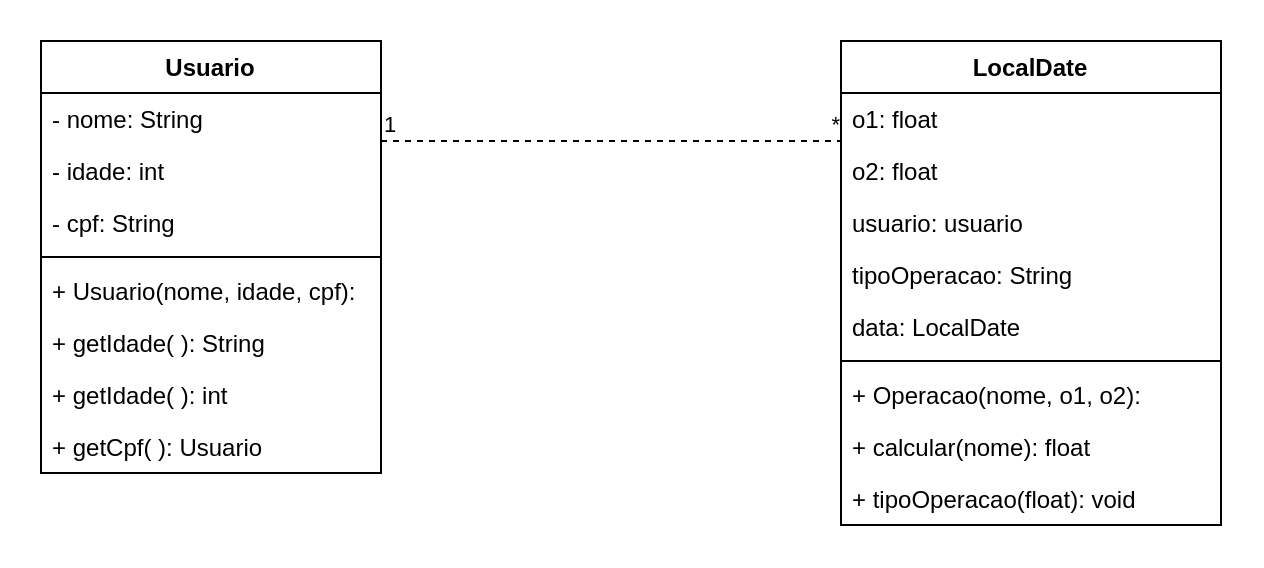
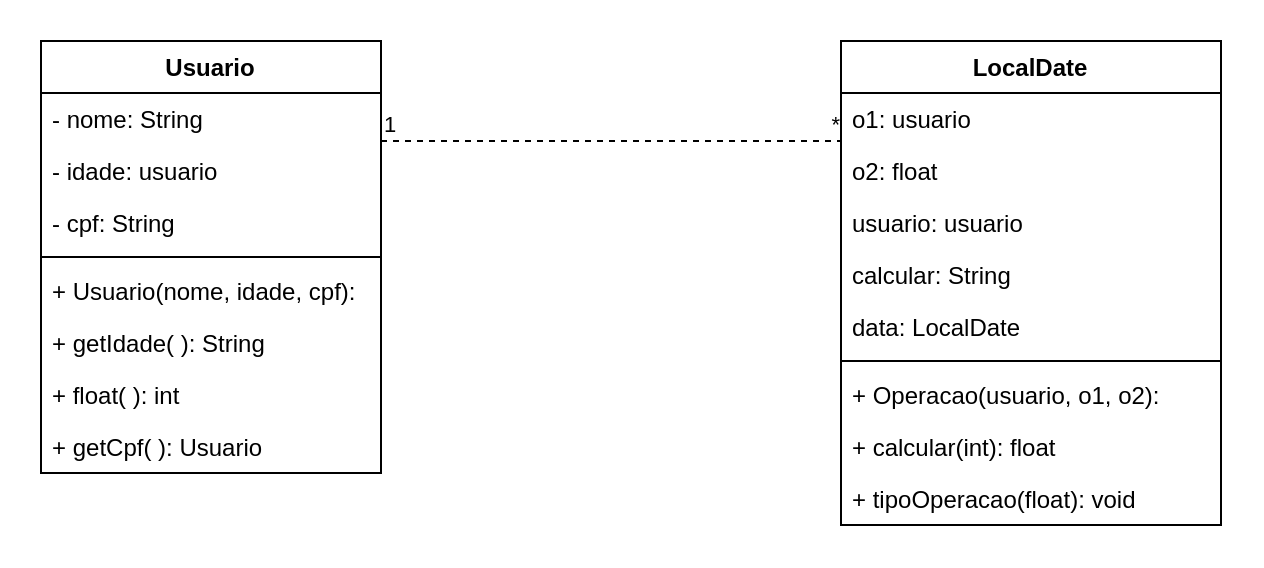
  <mxCell id="0" />
  <mxCell id="1" parent="0" />
  <mxCell id="2" value="Usuario" style="swimlane;fontStyle=1;align=center;verticalAlign=top;childLayout=stackLayout;horizontal=1;startSize=26;horizontalStack=0;resizeParent=1;resizeParentMax=0;resizeLast=0;collapsible=1;marginBottom=0;whiteSpace=wrap;html=1;" vertex="1" parent="1"><mxGeometry x="20" y="20" width="170" height="216" as="geometry" /></mxCell>
  <mxCell id="3" value="- nome: String" style="text;strokeColor=none;fillColor=none;align=left;verticalAlign=top;spacingLeft=4;spacingRight=4;overflow=hidden;rotatable=0;points=[[0,0.5],[1,0.5]];portConstraint=eastwest;whiteSpace=wrap;html=1;" vertex="1" parent="2"><mxGeometry y="26" width="170" height="26" as="geometry" /></mxCell>
- <mxCell id="4" value="- idade: int&lt;div&gt;&lt;br&gt;&lt;/div&gt;" style="text;strokeColor=none;fillColor=none;align=left;verticalAlign=top;spacingLeft=4;spacingRight=4;overflow=hidden;rotatable=0;points=[[0,0.5],[1,0.5]];portConstraint=eastwest;whiteSpace=wrap;html=1;" vertex="1" parent="2"><mxGeometry y="52" width="170" height="26" as="geometry" /></mxCell>
+ <mxCell id="4" value="- idade: usuario&lt;div&gt;&lt;br&gt;&lt;/div&gt;" style="text;strokeColor=none;fillColor=none;align=left;verticalAlign=top;spacingLeft=4;spacingRight=4;overflow=hidden;rotatable=0;points=[[0,0.5],[1,0.5]];portConstraint=eastwest;whiteSpace=wrap;html=1;" vertex="1" parent="2"><mxGeometry y="52" width="170" height="26" as="geometry" /></mxCell>
  <mxCell id="5" value="- cpf: String" style="text;strokeColor=none;fillColor=none;align=left;verticalAlign=top;spacingLeft=4;spacingRight=4;overflow=hidden;rotatable=0;points=[[0,0.5],[1,0.5]];portConstraint=eastwest;whiteSpace=wrap;html=1;" vertex="1" parent="2"><mxGeometry y="78" width="170" height="26" as="geometry" /></mxCell>
  <mxCell id="6" value="" style="line;strokeWidth=1;fillColor=none;align=left;verticalAlign=middle;spacingTop=-1;spacingLeft=3;spacingRight=3;rotatable=0;labelPosition=right;points=[];portConstraint=eastwest;strokeColor=inherit;" vertex="1" parent="2"><mxGeometry y="104" width="170" height="8" as="geometry" /></mxCell>
  <mxCell id="7" value="+ Usuario(nome, idade, cpf):&amp;nbsp;" style="text;strokeColor=none;fillColor=none;align=left;verticalAlign=top;spacingLeft=4;spacingRight=4;overflow=hidden;rotatable=0;points=[[0,0.5],[1,0.5]];portConstraint=eastwest;whiteSpace=wrap;html=1;" vertex="1" parent="2"><mxGeometry y="112" width="170" height="26" as="geometry" /></mxCell>
  <mxCell id="8" value="+ getIdade( ): String" style="text;strokeColor=none;fillColor=none;align=left;verticalAlign=top;spacingLeft=4;spacingRight=4;overflow=hidden;rotatable=0;points=[[0,0.5],[1,0.5]];portConstraint=eastwest;whiteSpace=wrap;html=1;" vertex="1" parent="2"><mxGeometry y="138" width="170" height="26" as="geometry" /></mxCell>
- <mxCell id="9" value="+ getIdade( ): int" style="text;strokeColor=none;fillColor=none;align=left;verticalAlign=top;spacingLeft=4;spacingRight=4;overflow=hidden;rotatable=0;points=[[0,0.5],[1,0.5]];portConstraint=eastwest;whiteSpace=wrap;html=1;" vertex="1" parent="2"><mxGeometry y="164" width="170" height="26" as="geometry" /></mxCell>
+ <mxCell id="9" value="+ float( ): int" style="text;strokeColor=none;fillColor=none;align=left;verticalAlign=top;spacingLeft=4;spacingRight=4;overflow=hidden;rotatable=0;points=[[0,0.5],[1,0.5]];portConstraint=eastwest;whiteSpace=wrap;html=1;" vertex="1" parent="2"><mxGeometry y="164" width="170" height="26" as="geometry" /></mxCell>
  <mxCell id="10" value="+ getCpf( ): Usuario" style="text;strokeColor=none;fillColor=none;align=left;verticalAlign=top;spacingLeft=4;spacingRight=4;overflow=hidden;rotatable=0;points=[[0,0.5],[1,0.5]];portConstraint=eastwest;whiteSpace=wrap;html=1;" vertex="1" parent="2"><mxGeometry y="190" width="170" height="26" as="geometry" /></mxCell>
  <mxCell id="11" value="LocalDate" style="swimlane;fontStyle=1;align=center;verticalAlign=top;childLayout=stackLayout;horizontal=1;startSize=26;horizontalStack=0;resizeParent=1;resizeParentMax=0;resizeLast=0;collapsible=1;marginBottom=0;whiteSpace=wrap;html=1;" vertex="1" parent="1"><mxGeometry x="420" y="20" width="190" height="242" as="geometry" /></mxCell>
- <mxCell id="12" value="o1: float" style="text;strokeColor=none;fillColor=none;align=left;verticalAlign=top;spacingLeft=4;spacingRight=4;overflow=hidden;rotatable=0;points=[[0,0.5],[1,0.5]];portConstraint=eastwest;whiteSpace=wrap;html=1;" vertex="1" parent="11"><mxGeometry y="26" width="190" height="26" as="geometry" /></mxCell>
+ <mxCell id="12" value="o1: usuario" style="text;strokeColor=none;fillColor=none;align=left;verticalAlign=top;spacingLeft=4;spacingRight=4;overflow=hidden;rotatable=0;points=[[0,0.5],[1,0.5]];portConstraint=eastwest;whiteSpace=wrap;html=1;" vertex="1" parent="11"><mxGeometry y="26" width="190" height="26" as="geometry" /></mxCell>
  <mxCell id="13" value="o2: float" style="text;strokeColor=none;fillColor=none;align=left;verticalAlign=top;spacingLeft=4;spacingRight=4;overflow=hidden;rotatable=0;points=[[0,0.5],[1,0.5]];portConstraint=eastwest;whiteSpace=wrap;html=1;" vertex="1" parent="11"><mxGeometry y="52" width="190" height="26" as="geometry" /></mxCell>
  <mxCell id="14" value="usuario: usuario" style="text;strokeColor=none;fillColor=none;align=left;verticalAlign=top;spacingLeft=4;spacingRight=4;overflow=hidden;rotatable=0;points=[[0,0.5],[1,0.5]];portConstraint=eastwest;whiteSpace=wrap;html=1;" vertex="1" parent="11"><mxGeometry y="78" width="190" height="26" as="geometry" /></mxCell>
- <mxCell id="15" value="tipoOperacao: String" style="text;strokeColor=none;fillColor=none;align=left;verticalAlign=top;spacingLeft=4;spacingRight=4;overflow=hidden;rotatable=0;points=[[0,0.5],[1,0.5]];portConstraint=eastwest;whiteSpace=wrap;html=1;" vertex="1" parent="11"><mxGeometry y="104" width="190" height="26" as="geometry" /></mxCell>
+ <mxCell id="15" value="calcular: String" style="text;strokeColor=none;fillColor=none;align=left;verticalAlign=top;spacingLeft=4;spacingRight=4;overflow=hidden;rotatable=0;points=[[0,0.5],[1,0.5]];portConstraint=eastwest;whiteSpace=wrap;html=1;" vertex="1" parent="11"><mxGeometry y="104" width="190" height="26" as="geometry" /></mxCell>
  <mxCell id="16" value="data: LocalDate" style="text;strokeColor=none;fillColor=none;align=left;verticalAlign=top;spacingLeft=4;spacingRight=4;overflow=hidden;rotatable=0;points=[[0,0.5],[1,0.5]];portConstraint=eastwest;whiteSpace=wrap;html=1;" vertex="1" parent="11"><mxGeometry y="130" width="190" height="26" as="geometry" /></mxCell>
  <mxCell id="17" value="" style="line;strokeWidth=1;fillColor=none;align=left;verticalAlign=middle;spacingTop=-1;spacingLeft=3;spacingRight=3;rotatable=0;labelPosition=right;points=[];portConstraint=eastwest;strokeColor=inherit;" vertex="1" parent="11"><mxGeometry y="156" width="190" height="8" as="geometry" /></mxCell>
- <mxCell id="18" value="+ Operacao(nome, o1, o2):" style="text;strokeColor=none;fillColor=none;align=left;verticalAlign=top;spacingLeft=4;spacingRight=4;overflow=hidden;rotatable=0;points=[[0,0.5],[1,0.5]];portConstraint=eastwest;whiteSpace=wrap;html=1;" vertex="1" parent="11"><mxGeometry y="164" width="190" height="26" as="geometry" /></mxCell>
- <mxCell id="19" value="+ calcular(nome): float" style="text;strokeColor=none;fillColor=none;align=left;verticalAlign=top;spacingLeft=4;spacingRight=4;overflow=hidden;rotatable=0;points=[[0,0.5],[1,0.5]];portConstraint=eastwest;whiteSpace=wrap;html=1;" vertex="1" parent="11"><mxGeometry y="190" width="190" height="26" as="geometry" /></mxCell>
+ <mxCell id="18" value="+ Operacao(usuario, o1, o2):" style="text;strokeColor=none;fillColor=none;align=left;verticalAlign=top;spacingLeft=4;spacingRight=4;overflow=hidden;rotatable=0;points=[[0,0.5],[1,0.5]];portConstraint=eastwest;whiteSpace=wrap;html=1;" vertex="1" parent="11"><mxGeometry y="164" width="190" height="26" as="geometry" /></mxCell>
+ <mxCell id="19" value="+ calcular(int): float" style="text;strokeColor=none;fillColor=none;align=left;verticalAlign=top;spacingLeft=4;spacingRight=4;overflow=hidden;rotatable=0;points=[[0,0.5],[1,0.5]];portConstraint=eastwest;whiteSpace=wrap;html=1;" vertex="1" parent="11"><mxGeometry y="190" width="190" height="26" as="geometry" /></mxCell>
  <mxCell id="20" value="+ tipoOperacao(float): void" style="text;strokeColor=none;fillColor=none;align=left;verticalAlign=top;spacingLeft=4;spacingRight=4;overflow=hidden;rotatable=0;points=[[0,0.5],[1,0.5]];portConstraint=eastwest;whiteSpace=wrap;html=1;" vertex="1" parent="11"><mxGeometry y="216" width="190" height="26" as="geometry" /></mxCell>
  <mxCell id="21" value="" style="endArrow=none;html=1;edgeStyle=orthogonalEdgeStyle;rounded=0;exitX=1;exitY=0.923;exitDx=0;exitDy=0;exitPerimeter=0;entryX=0;entryY=0.923;entryDx=0;entryDy=0;entryPerimeter=0;dashed=1;" edge="1" parent="1" source="3" target="12"><mxGeometry relative="1" as="geometry"><mxPoint x="230" y="70" as="sourcePoint" /><mxPoint x="390" y="70" as="targetPoint" /></mxGeometry></mxCell>
  <mxCell id="22" value="1" style="edgeLabel;resizable=0;html=1;align=left;verticalAlign=bottom;" connectable="0" vertex="1" parent="21"><mxGeometry x="-1" relative="1" as="geometry" /></mxCell>
  <mxCell id="23" value="*" style="edgeLabel;resizable=0;html=1;align=right;verticalAlign=bottom;" connectable="0" vertex="1" parent="21"><mxGeometry x="1" relative="1" as="geometry" /></mxCell>
